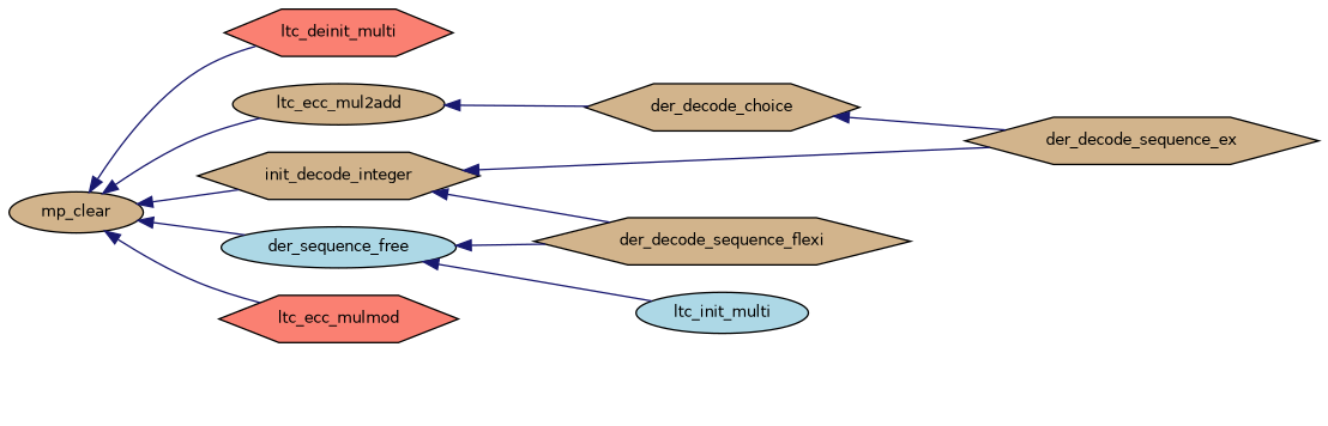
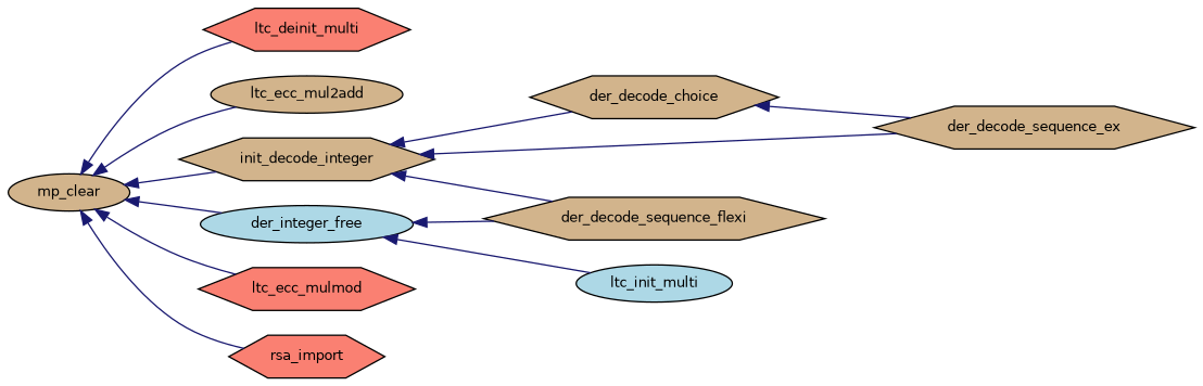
  digraph {
    rankdir=LR
    node [color=black fillcolor=tan fontname=Helvetica fontsize=10 shape=hexagon style=filled]
    edge [color=midnightblue dir=back fontname=Helvetica fontsize=10 labelfontname=Helvetica labelfontsize=10 style=solid]
    n1 [fontcolor=black height=0.2 label=mp_clear shape=ellipse width=0.4]
    n2 [fillcolor=salmon height=0.2 label=ltc_deinit_multi width=0.4]
    n3 [height=0.2 label=init_decode_integer width=0.4]
-   n4 [fillcolor=lightblue height=0.2 label=der_sequence_free shape=ellipse width=0.4]
+   n4 [fillcolor=lightblue height=0.2 label=der_integer_free shape=ellipse width=0.4]
    n5 [height=0.2 label=ltc_ecc_mul2add shape=ellipse width=0.4]
    n6 [fillcolor=salmon height=0.2 label=ltc_ecc_mulmod width=0.4]
+   n7 [fillcolor=salmon height=0.2 label=rsa_import width=0.4]
    n8 [fillcolor=lightblue height=0.2 label=ltc_init_multi shape=ellipse width=0.4]
    n9 [height=0.2 label=der_decode_choice width=0.4]
    n10 [height=0.2 label=der_decode_sequence_ex width=0.4]
    n11 [height=0.2 label=der_decode_sequence_flexi width=0.4]
    n1 -> n2
    n1 -> n3
    n1 -> n4
    n1 -> n5
    n1 -> n6
-   n5 -> n9
+   n1 -> n7
+   n3 -> n9
    n3 -> n10
    n3 -> n11
    n4 -> n8
    n4 -> n11
    n9 -> n10
  }
